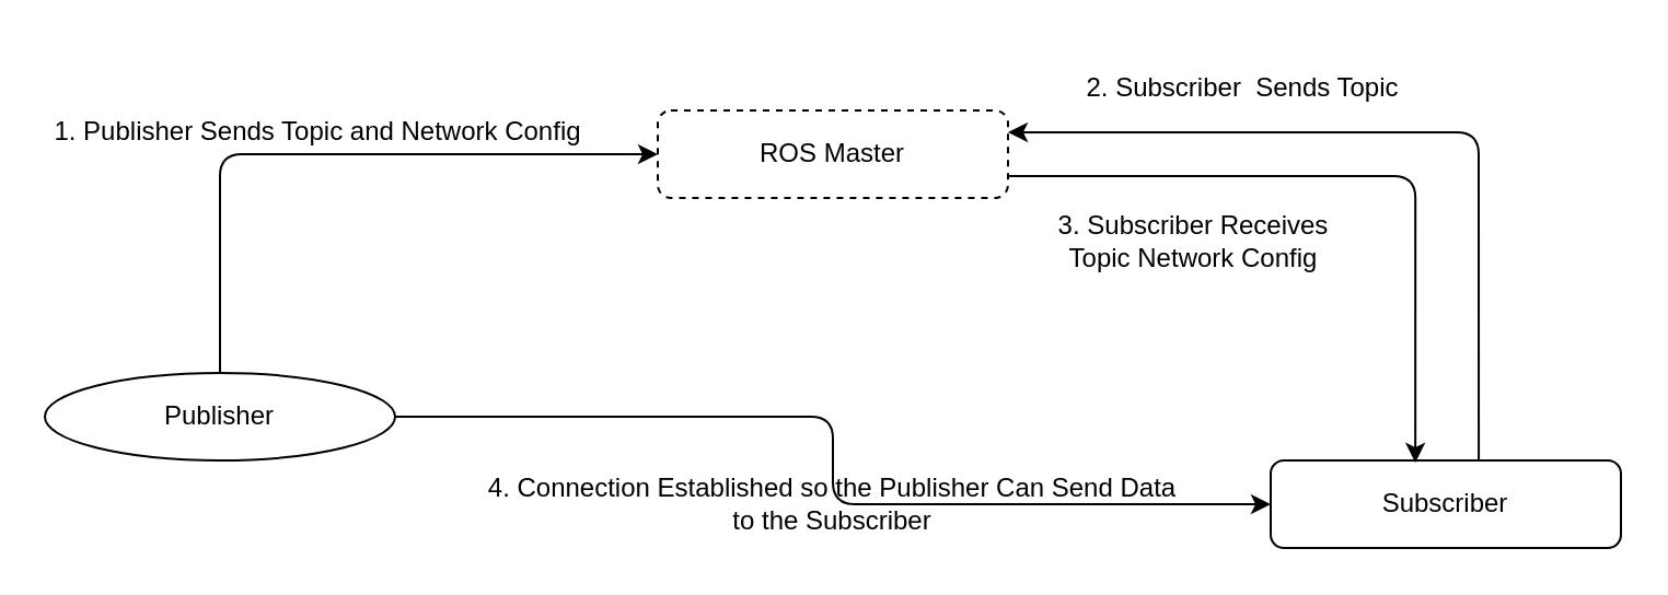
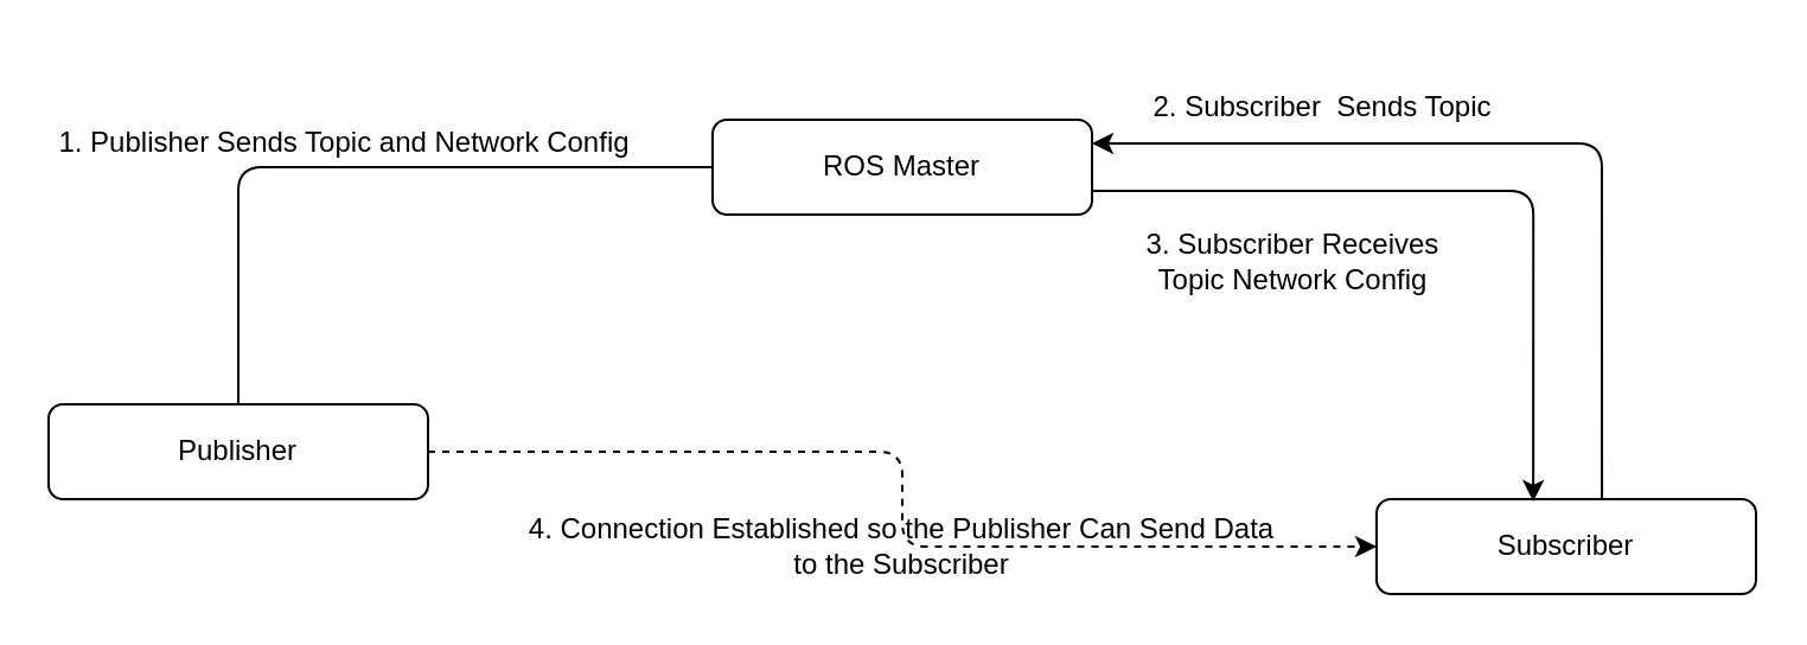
  <mxCell id="0" />
  <mxCell id="1" parent="0" />
- <mxCell id="2" style="edgeStyle=orthogonalEdgeStyle;html=1;entryX=0;entryY=0.5;entryDx=0;entryDy=0;exitX=0.5;exitY=0;exitDx=0;exitDy=0;" edge="1" parent="1" source="4" target="8"><mxGeometry relative="1" as="geometry" /></mxCell>
- <mxCell id="3" style="edgeStyle=orthogonalEdgeStyle;html=1;" edge="1" parent="1" source="4" target="6"><mxGeometry relative="1" as="geometry" /></mxCell>
- <mxCell id="4" value="Publisher" style="ellipse;whiteSpace=wrap;html=1;" vertex="1" parent="1"><mxGeometry x="20" y="170" width="160" height="40" as="geometry" /></mxCell>
+ <mxCell id="2" style="edgeStyle=orthogonalEdgeStyle;html=1;entryX=0;entryY=0.5;entryDx=0;entryDy=0;exitX=0.5;exitY=0;exitDx=0;exitDy=0;endArrow=none;" edge="1" parent="1" source="4" target="8"><mxGeometry relative="1" as="geometry" /></mxCell>
+ <mxCell id="3" style="edgeStyle=orthogonalEdgeStyle;html=1;dashed=1;" edge="1" parent="1" source="4" target="6"><mxGeometry relative="1" as="geometry" /></mxCell>
+ <mxCell id="4" value="Publisher" style="rounded=1;whiteSpace=wrap;html=1;" vertex="1" parent="1"><mxGeometry x="20" y="170" width="160" height="40" as="geometry" /></mxCell>
  <mxCell id="5" style="edgeStyle=orthogonalEdgeStyle;html=1;entryX=1;entryY=0.25;entryDx=0;entryDy=0;exitX=0.594;exitY=0;exitDx=0;exitDy=0;exitPerimeter=0;" edge="1" parent="1" source="6" target="8"><mxGeometry relative="1" as="geometry" /></mxCell>
  <mxCell id="6" value="Subscriber" style="rounded=1;whiteSpace=wrap;html=1;" vertex="1" parent="1"><mxGeometry x="580" y="210" width="160" height="40" as="geometry" /></mxCell>
  <mxCell id="7" style="edgeStyle=orthogonalEdgeStyle;html=1;exitX=1;exitY=0.75;exitDx=0;exitDy=0;entryX=0.413;entryY=0.025;entryDx=0;entryDy=0;entryPerimeter=0;" edge="1" parent="1" source="8" target="6"><mxGeometry relative="1" as="geometry" /></mxCell>
- <mxCell id="8" value="ROS Master" style="rounded=1;whiteSpace=wrap;html=1;dashed=1;" vertex="1" parent="1"><mxGeometry x="300" y="50" width="160" height="40" as="geometry" /></mxCell>
+ <mxCell id="8" value="ROS Master" style="rounded=1;whiteSpace=wrap;html=1;" vertex="1" parent="1"><mxGeometry x="300" y="50" width="160" height="40" as="geometry" /></mxCell>
  <mxCell id="9" value="1. Publisher Sends Topic and Network Config" style="text;html=1;strokeColor=none;fillColor=none;align=center;verticalAlign=middle;whiteSpace=wrap;rounded=0;" vertex="1" parent="1"><mxGeometry x="20" y="40" width="250" height="40" as="geometry" /></mxCell>
- <mxCell id="10" value="2. Subscriber&amp;nbsp; Sends Topic" style="text;html=1;strokeColor=none;fillColor=none;align=center;verticalAlign=middle;whiteSpace=wrap;rounded=0;" vertex="1" parent="1"><mxGeometry x="485" y="20" width="165" height="40" as="geometry" /></mxCell>
+ <mxCell id="10" value="2. Subscriber&amp;nbsp; Sends Topic" style="text;html=1;strokeColor=none;fillColor=none;align=center;verticalAlign=middle;whiteSpace=wrap;rounded=0;" vertex="1" parent="1"><mxGeometry x="475" y="25" width="165" height="40" as="geometry" /></mxCell>
  <mxCell id="11" value="3. Subscriber Receives Topic Network Config" style="text;html=1;strokeColor=none;fillColor=none;align=center;verticalAlign=middle;whiteSpace=wrap;rounded=0;" vertex="1" parent="1"><mxGeometry x="470" y="90" width="150" height="40" as="geometry" /></mxCell>
  <mxCell id="12" value="4. Connection Established so the Publisher Can Send Data to the Subscriber" style="text;html=1;strokeColor=none;fillColor=none;align=center;verticalAlign=middle;whiteSpace=wrap;rounded=0;" vertex="1" parent="1"><mxGeometry x="220" y="210" width="320" height="40" as="geometry" /></mxCell>
